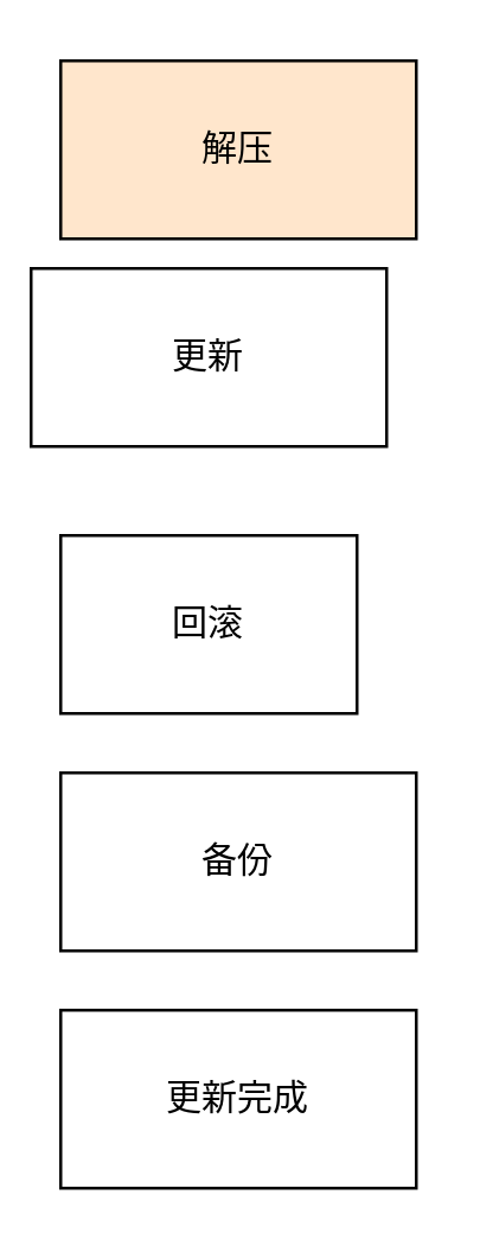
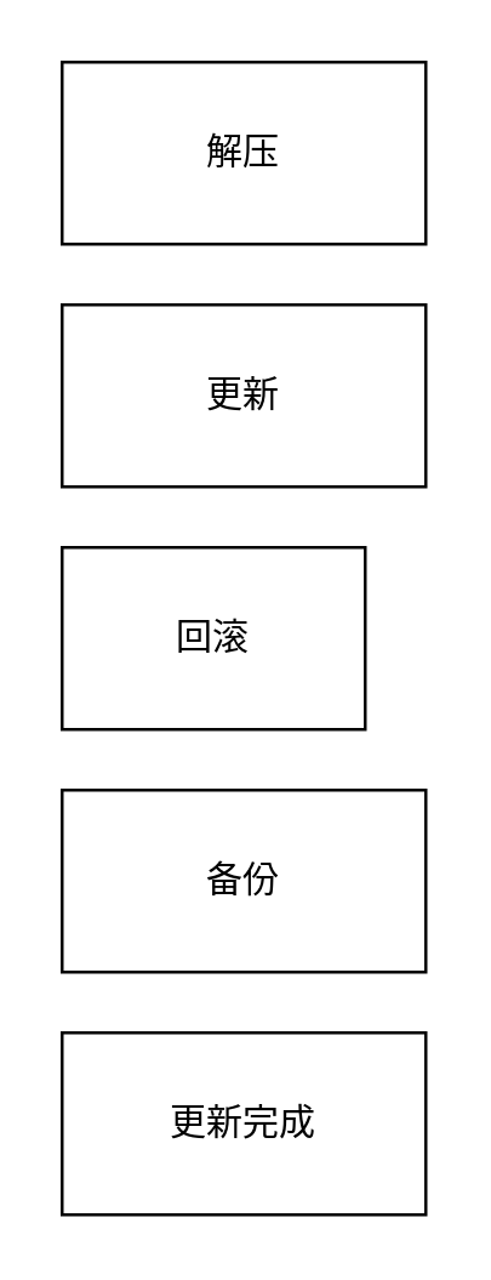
  <mxCell id="0" />
  <mxCell id="1" parent="0" />
- <mxCell id="2" value="解压" style="rounded=0;whiteSpace=wrap;html=1;fillColor=#ffe6cc;" vertex="1" parent="1"><mxGeometry x="20" y="20" width="120" height="60" as="geometry" /></mxCell>
- <mxCell id="3" value="更新" style="rounded=0;whiteSpace=wrap;html=1;" vertex="1" parent="1"><mxGeometry x="10" y="90" width="120" height="60" as="geometry" /></mxCell>
+ <mxCell id="2" value="解压" style="rounded=0;whiteSpace=wrap;html=1;" vertex="1" parent="1"><mxGeometry x="20" y="20" width="120" height="60" as="geometry" /></mxCell>
+ <mxCell id="3" value="更新" style="rounded=0;whiteSpace=wrap;html=1;" vertex="1" parent="1"><mxGeometry x="20" y="100" width="120" height="60" as="geometry" /></mxCell>
  <mxCell id="4" value="回滚" style="rounded=0;whiteSpace=wrap;html=1;" vertex="1" parent="1"><mxGeometry x="20" y="180" width="100" height="60" as="geometry" /></mxCell>
  <mxCell id="5" value="备份" style="rounded=0;whiteSpace=wrap;html=1;" vertex="1" parent="1"><mxGeometry x="20" y="260" width="120" height="60" as="geometry" /></mxCell>
  <mxCell id="6" value="更新完成" style="rounded=0;whiteSpace=wrap;html=1;" vertex="1" parent="1"><mxGeometry x="20" y="340" width="120" height="60" as="geometry" /></mxCell>
